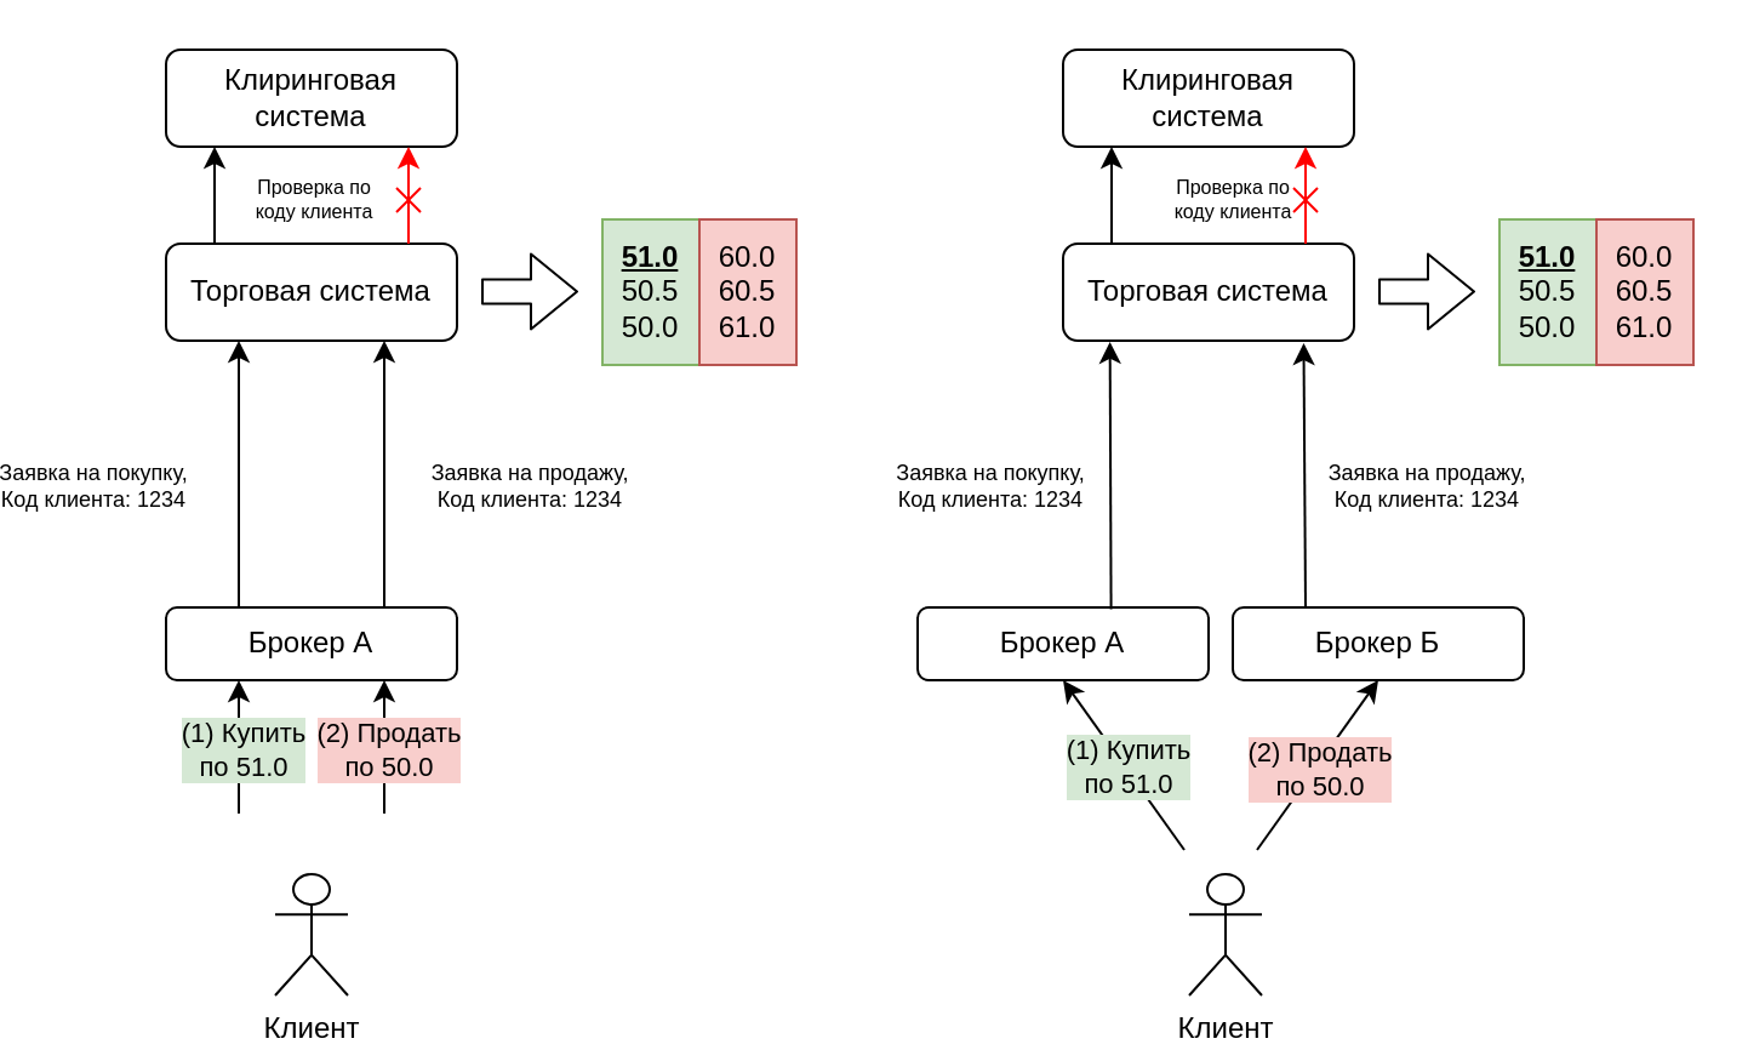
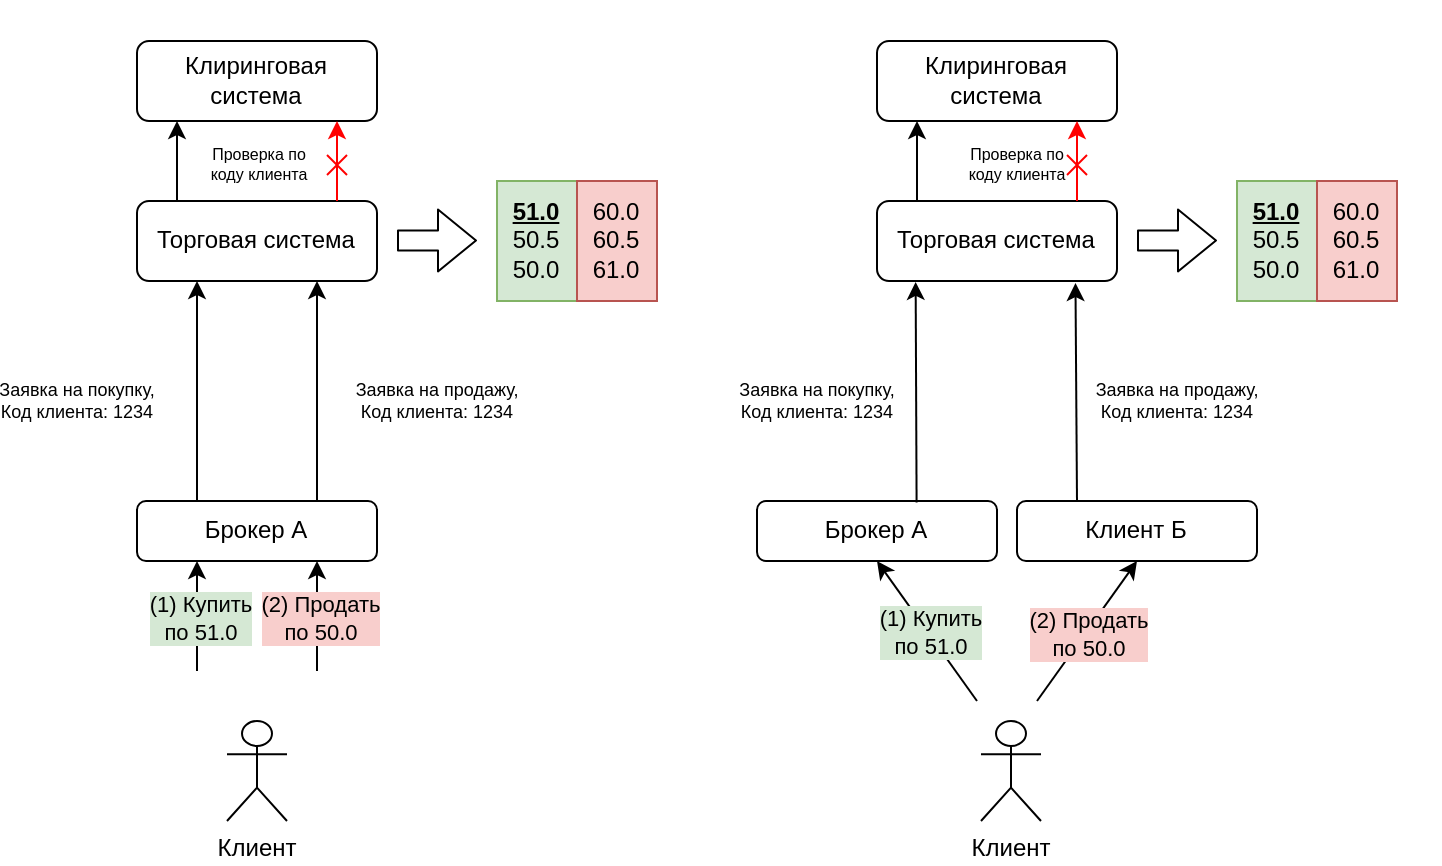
  <mxCell id="0" />
  <mxCell id="1" parent="0" />
  <mxCell id="2" value="Клиент" style="shape=umlActor;verticalLabelPosition=bottom;verticalAlign=top;html=1;outlineConnect=0;" vertex="1" parent="1"><mxGeometry x="96" y="360" width="30" height="50" as="geometry" /></mxCell>
  <mxCell id="3" value="Брокер А" style="rounded=1;whiteSpace=wrap;html=1;" vertex="1" parent="1"><mxGeometry x="51" y="250" width="120" height="30" as="geometry" /></mxCell>
  <mxCell id="4" value="Торговая система" style="rounded=1;whiteSpace=wrap;html=1;" vertex="1" parent="1"><mxGeometry x="51" y="100" width="120" height="40" as="geometry" /></mxCell>
  <mxCell id="5" value="Клиринговая система" style="rounded=1;whiteSpace=wrap;html=1;" vertex="1" parent="1"><mxGeometry x="51" y="20" width="120" height="40" as="geometry" /></mxCell>
  <mxCell id="6" value="&lt;div&gt;&lt;u&gt;&lt;b&gt;51.0&lt;/b&gt;&lt;/u&gt;&lt;/div&gt;&lt;div&gt;50.5&lt;/div&gt;&lt;div&gt;50.0&lt;br&gt;&lt;/div&gt;" style="rounded=0;whiteSpace=wrap;html=1;fillColor=#d5e8d4;strokeColor=#82b366;" vertex="1" parent="1"><mxGeometry x="231" y="90" width="40" height="60" as="geometry" /></mxCell>
  <mxCell id="7" value="&lt;div&gt;60.0&lt;/div&gt;&lt;div&gt;60.5&lt;/div&gt;&lt;div&gt;61.0&lt;br&gt;&lt;/div&gt;" style="rounded=0;whiteSpace=wrap;html=1;fillColor=#f8cecc;strokeColor=#b85450;" vertex="1" parent="1"><mxGeometry x="271" y="90" width="40" height="60" as="geometry" /></mxCell>
  <mxCell id="8" value="" style="endArrow=classic;html=1;entryX=0.25;entryY=1;entryDx=0;entryDy=0;" edge="1" parent="1" target="3"><mxGeometry width="50" height="50" relative="1" as="geometry"><mxPoint x="81" y="335" as="sourcePoint" /><mxPoint x="371" y="300" as="targetPoint" /></mxGeometry></mxCell>
  <mxCell id="9" value="&lt;div&gt;(1) Купить &lt;br&gt;&lt;/div&gt;&lt;div&gt;по 51.0&lt;br&gt;&lt;/div&gt;" style="edgeLabel;html=1;align=center;verticalAlign=middle;resizable=0;points=[];labelBackgroundColor=#D5E8D4;" vertex="1" connectable="0" parent="8"><mxGeometry x="-0.025" y="-1" relative="1" as="geometry"><mxPoint as="offset" /></mxGeometry></mxCell>
  <mxCell id="10" value="" style="endArrow=classic;html=1;entryX=0.25;entryY=1;entryDx=0;entryDy=0;exitX=0.25;exitY=0;exitDx=0;exitDy=0;" edge="1" parent="1" source="3" target="4"><mxGeometry width="50" height="50" relative="1" as="geometry"><mxPoint x="113.5" y="345" as="sourcePoint" /><mxPoint x="91" y="290" as="targetPoint" /><Array as="points" /></mxGeometry></mxCell>
  <mxCell id="11" value="" style="endArrow=classic;html=1;entryX=0.25;entryY=1;entryDx=0;entryDy=0;" edge="1" parent="1"><mxGeometry width="50" height="50" relative="1" as="geometry"><mxPoint x="141" y="335" as="sourcePoint" /><mxPoint x="141" y="280" as="targetPoint" /></mxGeometry></mxCell>
  <mxCell id="12" value="&lt;div&gt;(2) Продать&lt;/div&gt;&lt;div&gt;по 50.0&lt;br&gt;&lt;/div&gt;" style="edgeLabel;html=1;align=center;verticalAlign=middle;resizable=0;points=[];labelBackgroundColor=#F8CECC;" vertex="1" connectable="0" parent="11"><mxGeometry x="-0.025" y="-1" relative="1" as="geometry"><mxPoint as="offset" /></mxGeometry></mxCell>
  <mxCell id="13" value="" style="endArrow=classic;html=1;entryX=0.75;entryY=1;entryDx=0;entryDy=0;exitX=0.75;exitY=0;exitDx=0;exitDy=0;" edge="1" parent="1" source="3" target="4"><mxGeometry width="50" height="50" relative="1" as="geometry"><mxPoint x="91" y="260" as="sourcePoint" /><mxPoint x="81" y="175" as="targetPoint" /><Array as="points" /></mxGeometry></mxCell>
  <mxCell id="14" value="Проверка по &lt;br style=&quot;font-size: 8px;&quot;&gt;коду клиента" style="edgeLabel;html=1;align=center;verticalAlign=middle;resizable=0;points=[];fontSize=8;" vertex="1" connectable="0" parent="13"><mxGeometry x="0.679" relative="1" as="geometry"><mxPoint x="-30" y="-77" as="offset" /></mxGeometry></mxCell>
  <mxCell id="15" value="Заявка на покупку,&lt;br&gt;Код клиента: 1234" style="edgeLabel;html=1;align=center;verticalAlign=middle;resizable=0;points=[];fontSize=9;" vertex="1" connectable="0" parent="1"><mxGeometry x="20.997" y="199.999" as="geometry" /></mxCell>
  <mxCell id="16" value="" style="shape=flexArrow;endArrow=classic;html=1;fontSize=9;" edge="1" parent="1"><mxGeometry width="50" height="50" relative="1" as="geometry"><mxPoint x="181" y="119.71" as="sourcePoint" /><mxPoint x="221" y="119.71" as="targetPoint" /></mxGeometry></mxCell>
  <mxCell id="17" value="Заявка на продажу,&lt;br&gt;Код клиента: 1234" style="edgeLabel;html=1;align=center;verticalAlign=middle;resizable=0;points=[];fontSize=9;" vertex="1" connectable="0" parent="1"><mxGeometry x="200.997" y="199.999" as="geometry" /></mxCell>
  <mxCell id="18" value="" style="endArrow=classic;html=1;exitX=0.25;exitY=0;exitDx=0;exitDy=0;entryX=0.25;entryY=1;entryDx=0;entryDy=0;strokeColor=#FF0000;" edge="1" parent="1"><mxGeometry width="50" height="50" relative="1" as="geometry"><mxPoint x="151" y="100" as="sourcePoint" /><mxPoint x="151" y="60" as="targetPoint" /><Array as="points" /></mxGeometry></mxCell>
  <mxCell id="19" value="" style="endArrow=classic;html=1;exitX=0.25;exitY=0;exitDx=0;exitDy=0;entryX=0.25;entryY=1;entryDx=0;entryDy=0;" edge="1" parent="1"><mxGeometry width="50" height="50" relative="1" as="geometry"><mxPoint x="71" y="100" as="sourcePoint" /><mxPoint x="71" y="60" as="targetPoint" /><Array as="points" /></mxGeometry></mxCell>
  <mxCell id="20" value="" style="group" vertex="1" connectable="0" parent="1"><mxGeometry x="146" y="77" width="10" height="10" as="geometry" /></mxCell>
  <mxCell id="21" value="" style="endArrow=none;html=1;fontSize=8;strokeColor=#FF0000;" edge="1" parent="20"><mxGeometry width="50" height="50" relative="1" as="geometry"><mxPoint y="10" as="sourcePoint" /><mxPoint x="10" as="targetPoint" /></mxGeometry></mxCell>
  <mxCell id="22" value="" style="endArrow=none;html=1;fontSize=8;strokeColor=#FF0000;" edge="1" parent="20"><mxGeometry width="50" height="50" relative="1" as="geometry"><mxPoint as="sourcePoint" /><mxPoint x="10" y="10" as="targetPoint" /></mxGeometry></mxCell>
  <mxCell id="23" value="Клиент" style="shape=umlActor;verticalLabelPosition=bottom;verticalAlign=top;html=1;outlineConnect=0;" vertex="1" parent="1"><mxGeometry x="473" y="360" width="30" height="50" as="geometry" /></mxCell>
  <mxCell id="24" value="Брокер А" style="rounded=1;whiteSpace=wrap;html=1;" vertex="1" parent="1"><mxGeometry x="361" y="250" width="120" height="30" as="geometry" /></mxCell>
  <mxCell id="25" value="Торговая система" style="rounded=1;whiteSpace=wrap;html=1;" vertex="1" parent="1"><mxGeometry x="421" y="100" width="120" height="40" as="geometry" /></mxCell>
  <mxCell id="26" value="Клиринговая система" style="rounded=1;whiteSpace=wrap;html=1;" vertex="1" parent="1"><mxGeometry x="421" y="20" width="120" height="40" as="geometry" /></mxCell>
  <mxCell id="27" value="&lt;div&gt;&lt;u&gt;&lt;b&gt;51.0&lt;/b&gt;&lt;/u&gt;&lt;/div&gt;&lt;div&gt;50.5&lt;/div&gt;&lt;div&gt;50.0&lt;br&gt;&lt;/div&gt;" style="rounded=0;whiteSpace=wrap;html=1;fillColor=#d5e8d4;strokeColor=#82b366;" vertex="1" parent="1"><mxGeometry x="601" y="90" width="40" height="60" as="geometry" /></mxCell>
  <mxCell id="28" value="&lt;div&gt;60.0&lt;/div&gt;&lt;div&gt;60.5&lt;/div&gt;&lt;div&gt;61.0&lt;br&gt;&lt;/div&gt;" style="rounded=0;whiteSpace=wrap;html=1;fillColor=#f8cecc;strokeColor=#b85450;" vertex="1" parent="1"><mxGeometry x="641" y="90" width="40" height="60" as="geometry" /></mxCell>
  <mxCell id="29" value="" style="endArrow=classic;html=1;entryX=0.5;entryY=1;entryDx=0;entryDy=0;" edge="1" parent="1" target="24"><mxGeometry width="50" height="50" relative="1" as="geometry"><mxPoint x="471" y="350" as="sourcePoint" /><mxPoint x="741" y="300" as="targetPoint" /></mxGeometry></mxCell>
  <mxCell id="30" value="&lt;div&gt;(1) Купить &lt;br&gt;&lt;/div&gt;&lt;div&gt;по 51.0&lt;br&gt;&lt;/div&gt;" style="edgeLabel;html=1;align=center;verticalAlign=middle;resizable=0;points=[];labelBackgroundColor=#D5E8D4;" vertex="1" connectable="0" parent="29"><mxGeometry x="-0.025" y="-1" relative="1" as="geometry"><mxPoint as="offset" /></mxGeometry></mxCell>
  <mxCell id="31" value="" style="endArrow=classic;html=1;entryX=0.161;entryY=1.011;entryDx=0;entryDy=0;exitX=0.665;exitY=0.024;exitDx=0;exitDy=0;entryPerimeter=0;exitPerimeter=0;" edge="1" parent="1" source="24" target="25"><mxGeometry width="50" height="50" relative="1" as="geometry"><mxPoint x="483.5" y="345" as="sourcePoint" /><mxPoint x="461" y="290" as="targetPoint" /><Array as="points" /></mxGeometry></mxCell>
  <mxCell id="32" value="" style="endArrow=classic;html=1;entryX=0.5;entryY=1;entryDx=0;entryDy=0;" edge="1" parent="1" target="44"><mxGeometry width="50" height="50" relative="1" as="geometry"><mxPoint x="501" y="350" as="sourcePoint" /><mxPoint x="501" y="290" as="targetPoint" /></mxGeometry></mxCell>
  <mxCell id="33" value="&lt;div&gt;(2) Продать&lt;/div&gt;&lt;div&gt;по 50.0&lt;br&gt;&lt;/div&gt;" style="edgeLabel;html=1;align=center;verticalAlign=middle;resizable=0;points=[];labelBackgroundColor=#F8CECC;" vertex="1" connectable="0" parent="32"><mxGeometry x="-0.025" y="-1" relative="1" as="geometry"><mxPoint as="offset" /></mxGeometry></mxCell>
  <mxCell id="34" value="" style="endArrow=classic;html=1;entryX=0.827;entryY=1.025;entryDx=0;entryDy=0;exitX=0.25;exitY=0;exitDx=0;exitDy=0;entryPerimeter=0;" edge="1" parent="1" source="44" target="25"><mxGeometry width="50" height="50" relative="1" as="geometry"><mxPoint x="461" y="260" as="sourcePoint" /><mxPoint x="451" y="175" as="targetPoint" /><Array as="points" /></mxGeometry></mxCell>
  <mxCell id="35" value="Проверка по &lt;br style=&quot;font-size: 8px;&quot;&gt;коду клиента" style="edgeLabel;html=1;align=center;verticalAlign=middle;resizable=0;points=[];fontSize=8;" vertex="1" connectable="0" parent="34"><mxGeometry x="0.679" relative="1" as="geometry"><mxPoint x="-30" y="-77" as="offset" /></mxGeometry></mxCell>
  <mxCell id="36" value="Заявка на покупку,&lt;br&gt;Код клиента: 1234" style="edgeLabel;html=1;align=center;verticalAlign=middle;resizable=0;points=[];fontSize=9;" vertex="1" connectable="0" parent="1"><mxGeometry x="390.997" y="199.999" as="geometry" /></mxCell>
  <mxCell id="37" value="" style="shape=flexArrow;endArrow=classic;html=1;fontSize=9;" edge="1" parent="1"><mxGeometry width="50" height="50" relative="1" as="geometry"><mxPoint x="551" y="119.71" as="sourcePoint" /><mxPoint x="591" y="119.71" as="targetPoint" /></mxGeometry></mxCell>
  <mxCell id="38" value="Заявка на продажу,&lt;br&gt;Код клиента: 1234" style="edgeLabel;html=1;align=center;verticalAlign=middle;resizable=0;points=[];fontSize=9;" vertex="1" connectable="0" parent="1"><mxGeometry x="570.997" y="199.999" as="geometry" /></mxCell>
  <mxCell id="39" value="" style="endArrow=classic;html=1;exitX=0.25;exitY=0;exitDx=0;exitDy=0;entryX=0.25;entryY=1;entryDx=0;entryDy=0;strokeColor=#FF0000;" edge="1" parent="1"><mxGeometry width="50" height="50" relative="1" as="geometry"><mxPoint x="521" y="100" as="sourcePoint" /><mxPoint x="521" y="60" as="targetPoint" /><Array as="points" /></mxGeometry></mxCell>
  <mxCell id="40" value="" style="endArrow=classic;html=1;exitX=0.25;exitY=0;exitDx=0;exitDy=0;entryX=0.25;entryY=1;entryDx=0;entryDy=0;" edge="1" parent="1"><mxGeometry width="50" height="50" relative="1" as="geometry"><mxPoint x="441" y="100" as="sourcePoint" /><mxPoint x="441" y="60" as="targetPoint" /><Array as="points" /></mxGeometry></mxCell>
  <mxCell id="41" value="" style="group" vertex="1" connectable="0" parent="1"><mxGeometry x="516" y="77" width="10" height="10" as="geometry" /></mxCell>
  <mxCell id="42" value="" style="endArrow=none;html=1;fontSize=8;strokeColor=#FF0000;" edge="1" parent="41"><mxGeometry width="50" height="50" relative="1" as="geometry"><mxPoint y="10" as="sourcePoint" /><mxPoint x="10" as="targetPoint" /></mxGeometry></mxCell>
  <mxCell id="43" value="" style="endArrow=none;html=1;fontSize=8;strokeColor=#FF0000;" edge="1" parent="41"><mxGeometry width="50" height="50" relative="1" as="geometry"><mxPoint as="sourcePoint" /><mxPoint x="10" y="10" as="targetPoint" /></mxGeometry></mxCell>
- <mxCell id="44" value="Брокер Б" style="rounded=1;whiteSpace=wrap;html=1;" vertex="1" parent="1"><mxGeometry x="491" y="250" width="120" height="30" as="geometry" /></mxCell>
+ <mxCell id="44" value="Клиент Б" style="rounded=1;whiteSpace=wrap;html=1;" vertex="1" parent="1"><mxGeometry x="491" y="250" width="120" height="30" as="geometry" /></mxCell>
